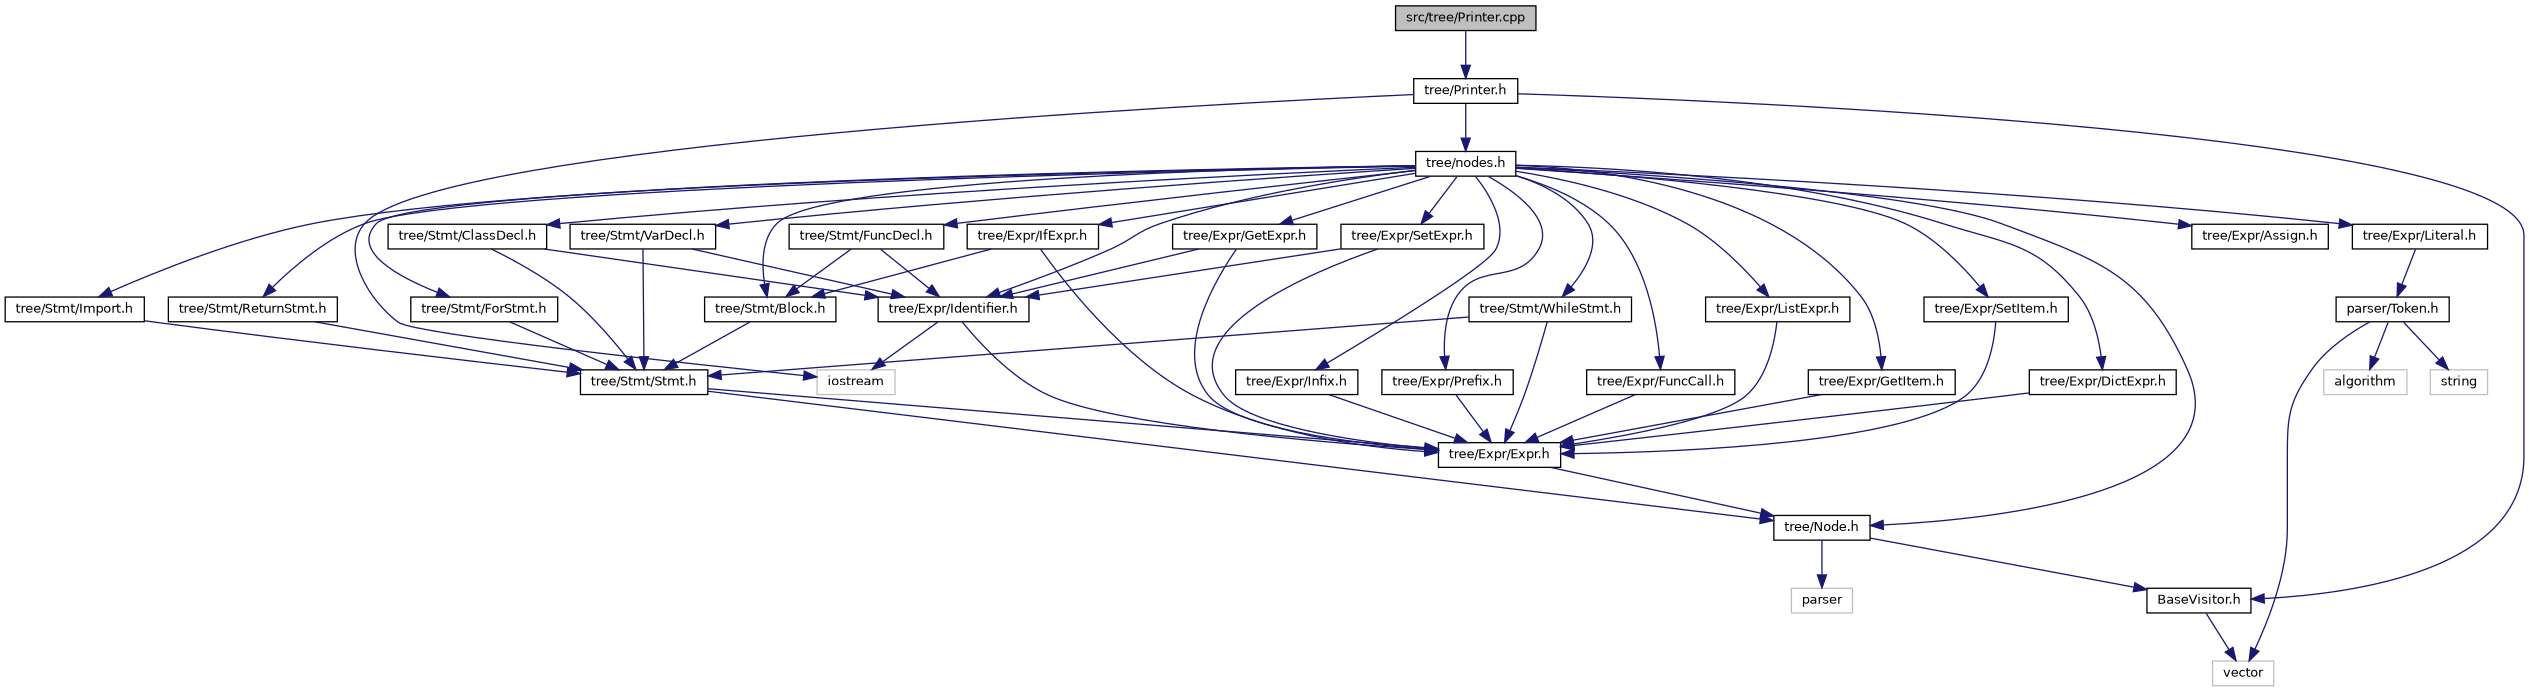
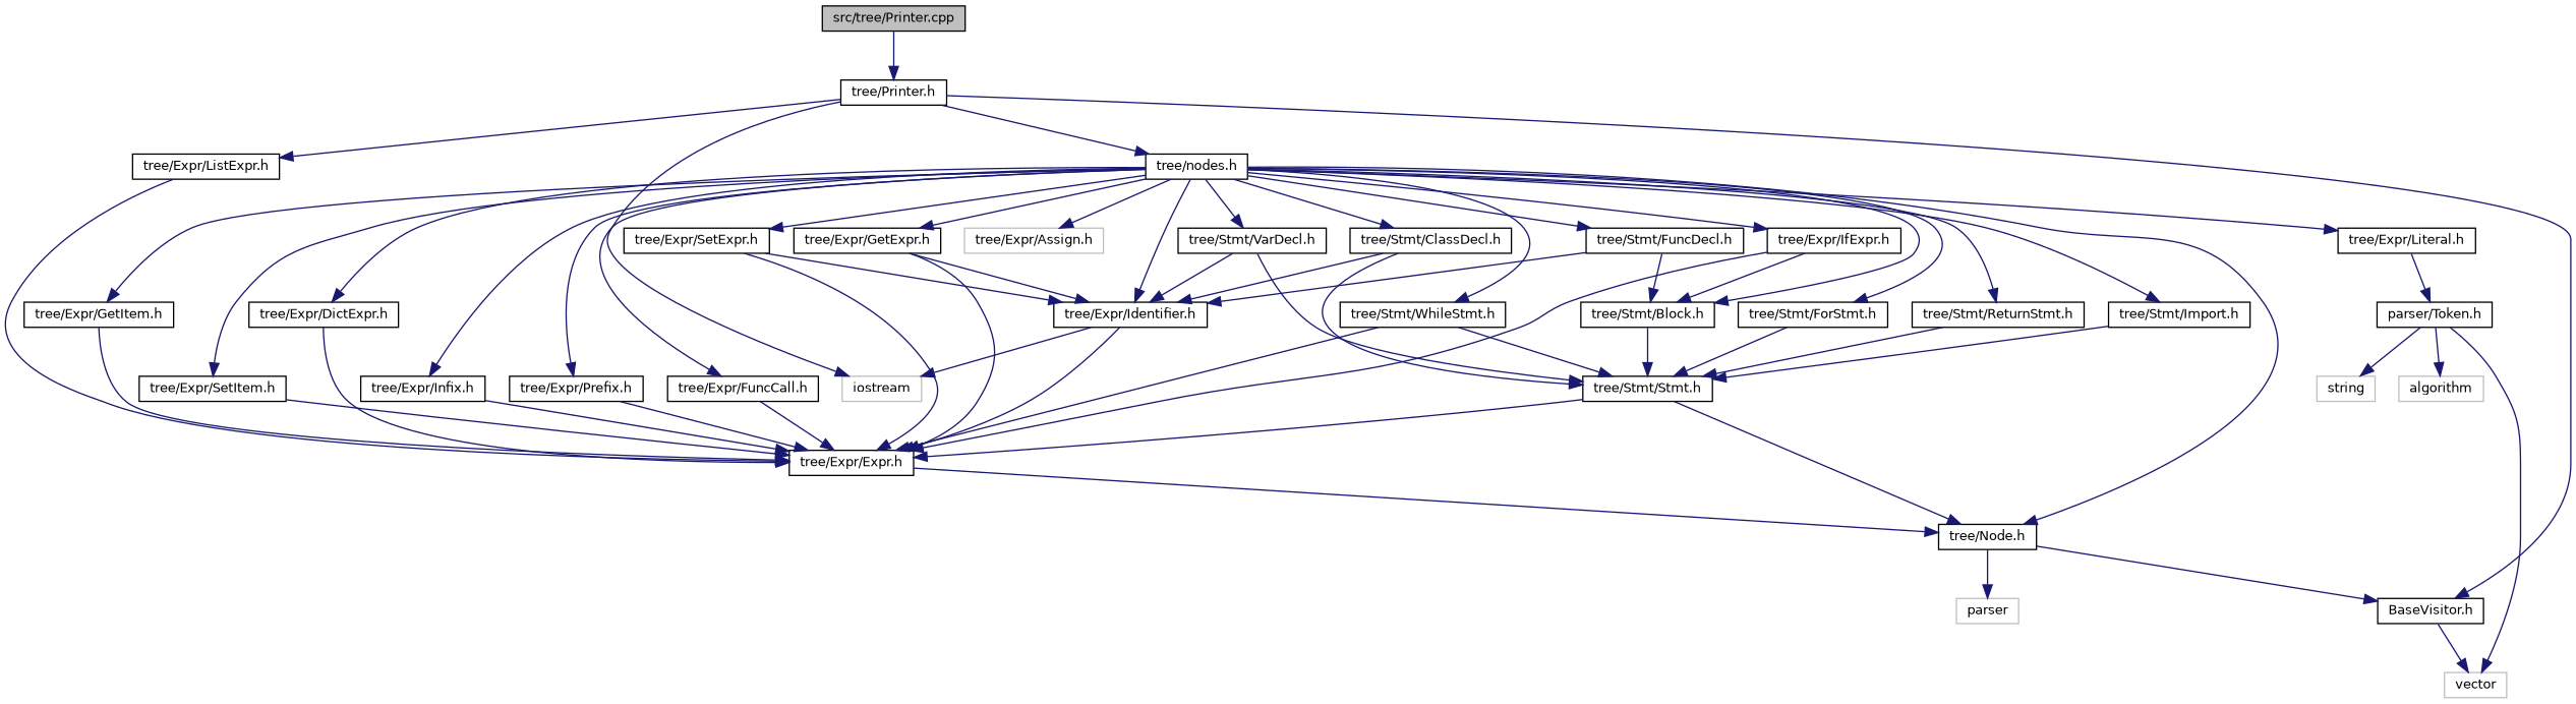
  digraph {
    node [color=black fillcolor=white fontname=Helvetica fontsize=10 shape=record style=filled]
    edge [color=midnightblue fontname=Helvetica fontsize=10 labelfontname=Helvetica labelfontsize=10 style=solid]
    n1 [fillcolor=grey75 fontcolor=black height=0.2 label="src/tree/Printer.cpp" width=0.4]
    n2 [height=0.2 label="tree/Printer.h" width=0.4]
    n3 [color=grey75 height=0.2 label=iostream width=0.4]
    n4 [height=0.2 label="BaseVisitor.h" width=0.4]
    n5 [height=0.2 label="tree/nodes.h" width=0.4]
    n6 [color=grey75 height=0.2 label=vector width=0.4]
    n7 [height=0.2 label="tree/Stmt/Block.h" width=0.4]
    n8 [height=0.2 label="tree/Node.h" width=0.4]
    n9 [height=0.2 label="tree/Stmt/VarDecl.h" width=0.4]
    n10 [height=0.2 label="tree/Expr/Identifier.h" width=0.4]
    n11 [height=0.2 label="tree/Stmt/FuncDecl.h" width=0.4]
    n12 [height=0.2 label="tree/Stmt/ReturnStmt.h" width=0.4]
    n13 [height=0.2 label="tree/Stmt/WhileStmt.h" width=0.4]
    n14 [height=0.2 label="tree/Stmt/ForStmt.h" width=0.4]
    n15 [height=0.2 label="tree/Stmt/ClassDecl.h" width=0.4]
    n16 [height=0.2 label="tree/Stmt/Import.h" width=0.4]
    n17 [height=0.2 label="tree/Expr/Literal.h" width=0.4]
    n18 [height=0.2 label="tree/Expr/Infix.h" width=0.4]
    n19 [height=0.2 label="tree/Expr/Prefix.h" width=0.4]
-   n20 [height=0.2 label="tree/Expr/Assign.h" width=0.4]
+   n20 [color=grey75 height=0.2 label="tree/Expr/Assign.h" width=0.4]
    n21 [height=0.2 label="tree/Expr/SetExpr.h" width=0.4]
    n22 [height=0.2 label="tree/Expr/GetExpr.h" width=0.4]
    n23 [height=0.2 label="tree/Expr/FuncCall.h" width=0.4]
    n24 [height=0.2 label="tree/Expr/IfExpr.h" width=0.4]
    n25 [height=0.2 label="tree/Expr/ListExpr.h" width=0.4]
    n26 [height=0.2 label="tree/Expr/GetItem.h" width=0.4]
    n27 [height=0.2 label="tree/Expr/SetItem.h" width=0.4]
    n28 [height=0.2 label="tree/Expr/DictExpr.h" width=0.4]
    n29 [height=0.2 label="tree/Stmt/Stmt.h" width=0.4]
    n30 [color=grey75 height=0.2 label=parser width=0.4]
    n31 [height=0.2 label="tree/Expr/Expr.h" width=0.4]
    n32 [height=0.2 label="parser/Token.h" width=0.4]
    n33 [color=grey75 height=0.2 label=algorithm width=0.4]
    n34 [color=grey75 height=0.2 label=string width=0.4]
    n1 -> n2
    n2 -> n3
    n2 -> n4
    n2 -> n5
    n4 -> n6
    n5 -> n7
    n5 -> n8
    n5 -> n9
    n5 -> n10
    n5 -> n11
    n5 -> n12
    n5 -> n13
    n5 -> n14
    n5 -> n15
    n5 -> n16
    n5 -> n17
    n5 -> n18
    n5 -> n19
    n5 -> n20
    n5 -> n21
    n5 -> n22
    n5 -> n23
    n5 -> n24
-   n5 -> n25
+   n2 -> n25
    n5 -> n26
    n5 -> n27
    n5 -> n28
    n7 -> n29
    n8 -> n4
    n8 -> n30
    n9 -> n10
    n9 -> n29
    n10 -> n3
    n10 -> n31
    n11 -> n7
    n11 -> n10
    n12 -> n29
    n13 -> n29
    n13 -> n31
    n14 -> n29
    n15 -> n10
    n15 -> n29
    n16 -> n29
    n17 -> n32
    n18 -> n31
    n19 -> n31
    n21 -> n10
    n21 -> n31
    n22 -> n10
    n22 -> n31
    n23 -> n31
    n24 -> n7
    n24 -> n31
    n25 -> n31
    n26 -> n31
    n27 -> n31
    n28 -> n31
    n29 -> n8
    n29 -> n31
    n31 -> n8
    n32 -> n6
    n32 -> n33
    n32 -> n34
  }
